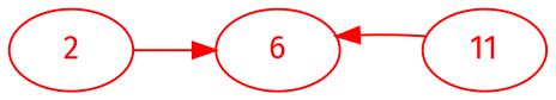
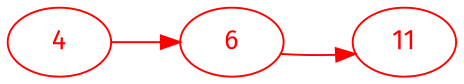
  digraph {
    fontname="Fira Sans"
    rankdir=LR
    node [color=red fontcolor=red fontname="Fira Sans"]
    edge [color=red fontname="Fira Sans"]
-   2
+   2 [label=4]
    6
    11
    2 -> 6
-   11 -> 6
+   6 -> 11
  }
